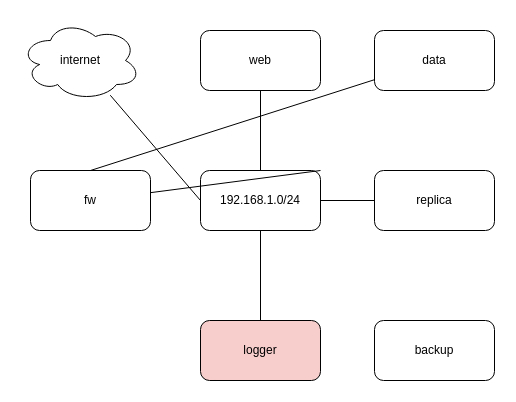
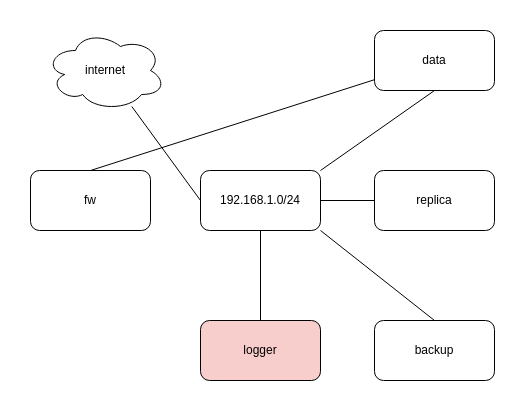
  <mxCell id="0" />
  <mxCell id="1" parent="0" />
  <mxCell id="2" value="192.168.1.0/24" style="rounded=1;whiteSpace=wrap;html=1;" vertex="1" parent="1"><mxGeometry x="200" y="170" width="120" height="60" as="geometry" /></mxCell>
  <mxCell id="3" value="replica" style="rounded=1;whiteSpace=wrap;html=1;" vertex="1" parent="1"><mxGeometry x="374" y="170" width="120" height="60" as="geometry" /></mxCell>
  <mxCell id="4" value="fw" style="rounded=1;whiteSpace=wrap;html=1;" vertex="1" parent="1"><mxGeometry x="30" y="170" width="120" height="60" as="geometry" /></mxCell>
  <mxCell id="5" value="logger" style="rounded=1;whiteSpace=wrap;html=1;fillColor=#f8cecc;" vertex="1" parent="1"><mxGeometry x="200" y="320" width="120" height="60" as="geometry" /></mxCell>
- <mxCell id="6" value="web" style="rounded=1;whiteSpace=wrap;html=1;" vertex="1" parent="1"><mxGeometry x="200" y="30" width="120" height="60" as="geometry" /></mxCell>
  <mxCell id="7" value="data" style="rounded=1;whiteSpace=wrap;html=1;" vertex="1" parent="1"><mxGeometry x="374" y="30" width="120" height="60" as="geometry" /></mxCell>
  <mxCell id="8" value="backup" style="rounded=1;whiteSpace=wrap;html=1;" vertex="1" parent="1"><mxGeometry x="374" y="320" width="120" height="60" as="geometry" /></mxCell>
- <mxCell id="9" value="internet" style="ellipse;shape=cloud;whiteSpace=wrap;html=1;" vertex="1" parent="1"><mxGeometry x="20" y="20" width="120" height="80" as="geometry" /></mxCell>
+ <mxCell id="9" value="internet" style="ellipse;shape=cloud;whiteSpace=wrap;html=1;" vertex="1" parent="1"><mxGeometry x="45" y="30" width="120" height="80" as="geometry" /></mxCell>
  <mxCell id="10" value="" style="endArrow=none;html=1;rounded=0;exitX=0.5;exitY=0;exitDx=0;exitDy=0;" edge="1" parent="1" source="4" target="7"><mxGeometry width="50" height="50" relative="1" as="geometry"><mxPoint x="50" y="150" as="sourcePoint" /><mxPoint x="120" y="130" as="targetPoint" /></mxGeometry></mxCell>
  <mxCell id="11" value="" style="endArrow=none;html=1;rounded=0;exitX=0;exitY=0.5;exitDx=0;exitDy=0;" edge="1" parent="1" source="2" target="9"><mxGeometry width="50" height="50" relative="1" as="geometry"><mxPoint x="450" y="320" as="sourcePoint" /><mxPoint x="500" y="270" as="targetPoint" /></mxGeometry></mxCell>
- <mxCell id="12" value="" style="endArrow=none;html=1;rounded=0;entryX=0.5;entryY=1;entryDx=0;entryDy=0;" edge="1" parent="1" source="2" target="6"><mxGeometry width="50" height="50" relative="1" as="geometry"><mxPoint x="450" y="320" as="sourcePoint" /><mxPoint x="500" y="270" as="targetPoint" /></mxGeometry></mxCell>
- <mxCell id="13" value="" style="endArrow=none;html=1;rounded=0;exitX=1;exitY=0;exitDx=0;exitDy=0;" edge="1" parent="1" source="2" target="4"><mxGeometry width="50" height="50" relative="1" as="geometry"><mxPoint x="340" y="220" as="sourcePoint" /><mxPoint x="500" y="270" as="targetPoint" /></mxGeometry></mxCell>
+ <mxCell id="13" value="" style="endArrow=none;html=1;rounded=0;entryX=0.5;entryY=1;entryDx=0;entryDy=0;exitX=1;exitY=0;exitDx=0;exitDy=0;" edge="1" parent="1" source="2" target="7"><mxGeometry width="50" height="50" relative="1" as="geometry"><mxPoint x="340" y="220" as="sourcePoint" /><mxPoint x="500" y="270" as="targetPoint" /></mxGeometry></mxCell>
  <mxCell id="14" value="" style="endArrow=none;html=1;rounded=0;exitX=1;exitY=0.5;exitDx=0;exitDy=0;entryX=0;entryY=0.5;entryDx=0;entryDy=0;" edge="1" parent="1" source="2" target="3"><mxGeometry width="50" height="50" relative="1" as="geometry"><mxPoint x="320" y="300" as="sourcePoint" /><mxPoint x="370" y="250" as="targetPoint" /></mxGeometry></mxCell>
  <mxCell id="15" value="" style="endArrow=none;html=1;rounded=0;entryX=0.5;entryY=1;entryDx=0;entryDy=0;exitX=0.5;exitY=0;exitDx=0;exitDy=0;" edge="1" parent="1" source="5" target="2"><mxGeometry width="50" height="50" relative="1" as="geometry"><mxPoint x="130" y="320" as="sourcePoint" /><mxPoint x="180" y="270" as="targetPoint" /></mxGeometry></mxCell>
+ <mxCell id="16" value="" style="endArrow=none;html=1;rounded=0;exitX=0.5;exitY=0;exitDx=0;exitDy=0;entryX=1;entryY=1;entryDx=0;entryDy=0;" edge="1" parent="1" source="8" target="2"><mxGeometry width="50" height="50" relative="1" as="geometry"><mxPoint x="450" y="320" as="sourcePoint" /><mxPoint x="500" y="270" as="targetPoint" /></mxGeometry></mxCell>
